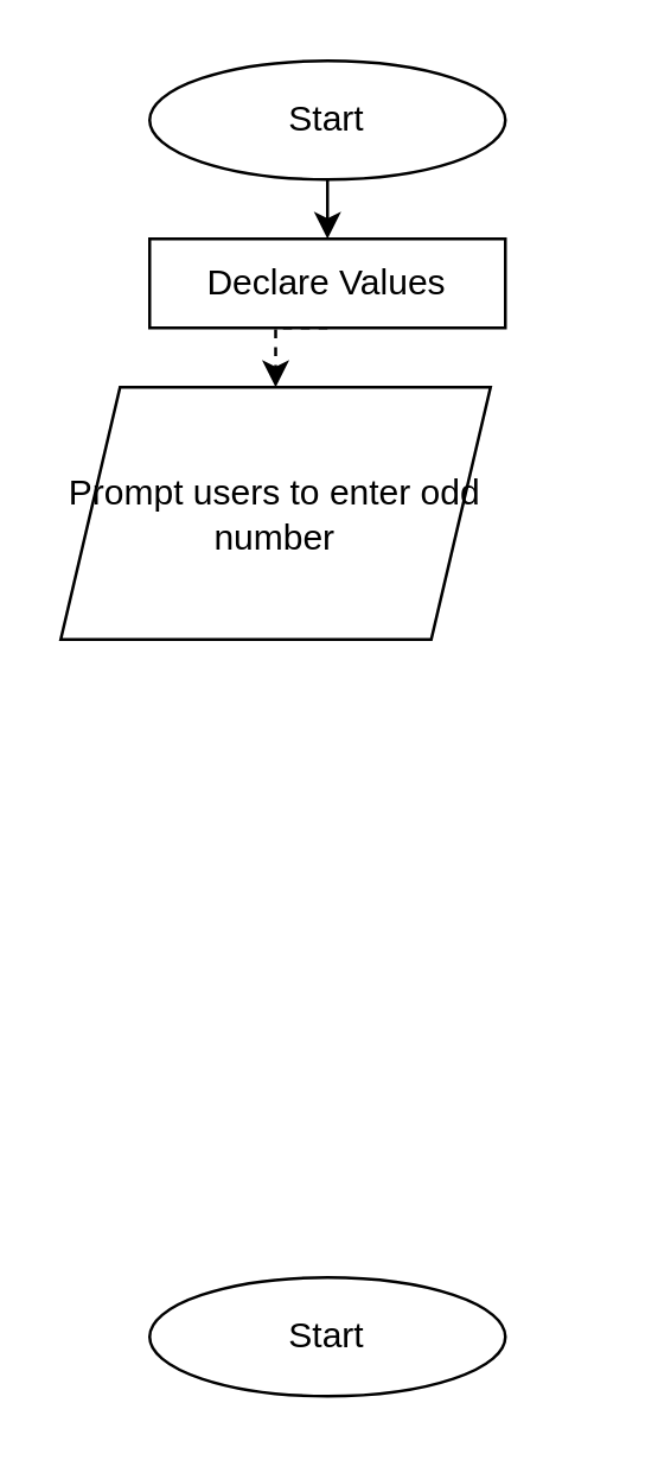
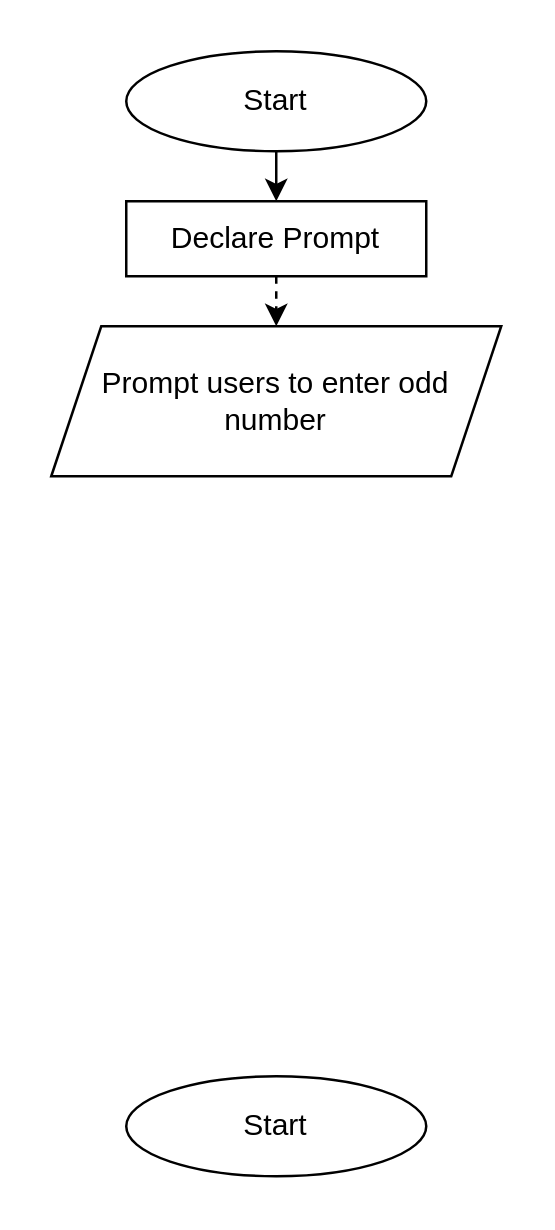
  <mxCell id="0" />
  <mxCell id="1" parent="0" />
  <mxCell id="2" style="edgeStyle=orthogonalEdgeStyle;rounded=0;orthogonalLoop=1;jettySize=auto;html=1;exitX=0.5;exitY=1;exitDx=0;exitDy=0;entryX=0.5;entryY=0;entryDx=0;entryDy=0;" edge="1" parent="1" source="3" target="6"><mxGeometry relative="1" as="geometry" /></mxCell>
  <mxCell id="3" value="Start" style="ellipse;whiteSpace=wrap;html=1;" vertex="1" parent="1"><mxGeometry x="50" y="20" width="120" height="40" as="geometry" /></mxCell>
  <mxCell id="4" value="Start" style="ellipse;whiteSpace=wrap;html=1;" vertex="1" parent="1"><mxGeometry x="50" y="430" width="120" height="40" as="geometry" /></mxCell>
  <mxCell id="5" style="edgeStyle=orthogonalEdgeStyle;rounded=0;orthogonalLoop=1;jettySize=auto;html=1;exitX=0.5;exitY=1;exitDx=0;exitDy=0;entryX=0.5;entryY=0;entryDx=0;entryDy=0;dashed=1;" edge="1" parent="1" source="6" target="7"><mxGeometry relative="1" as="geometry" /></mxCell>
- <mxCell id="6" value="Declare Values" style="rounded=0;whiteSpace=wrap;html=1;" vertex="1" parent="1"><mxGeometry x="50" y="80" width="120" height="30" as="geometry" /></mxCell>
- <mxCell id="7" value="Prompt users to enter odd number" style="shape=parallelogram;perimeter=parallelogramPerimeter;whiteSpace=wrap;html=1;fixedSize=1;" vertex="1" parent="1"><mxGeometry x="20" y="130" width="145" height="85" as="geometry" /></mxCell>
+ <mxCell id="6" value="Declare Prompt" style="rounded=0;whiteSpace=wrap;html=1;" vertex="1" parent="1"><mxGeometry x="50" y="80" width="120" height="30" as="geometry" /></mxCell>
+ <mxCell id="7" value="Prompt users to enter odd number" style="shape=parallelogram;perimeter=parallelogramPerimeter;whiteSpace=wrap;html=1;fixedSize=1;" vertex="1" parent="1"><mxGeometry x="20" y="130" width="180" height="60" as="geometry" /></mxCell>
